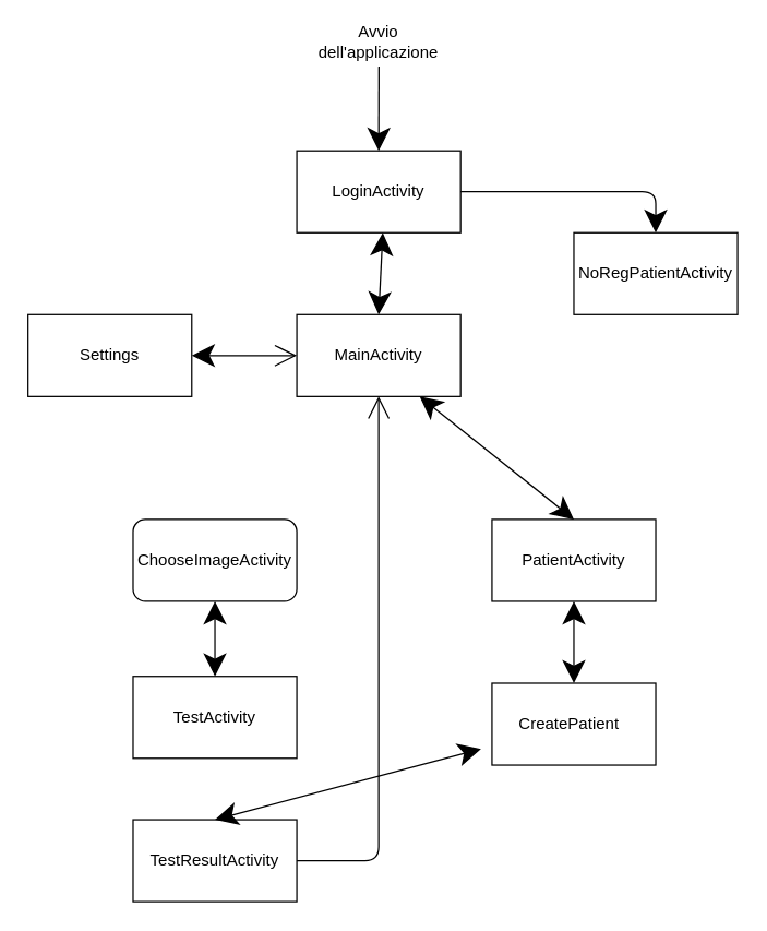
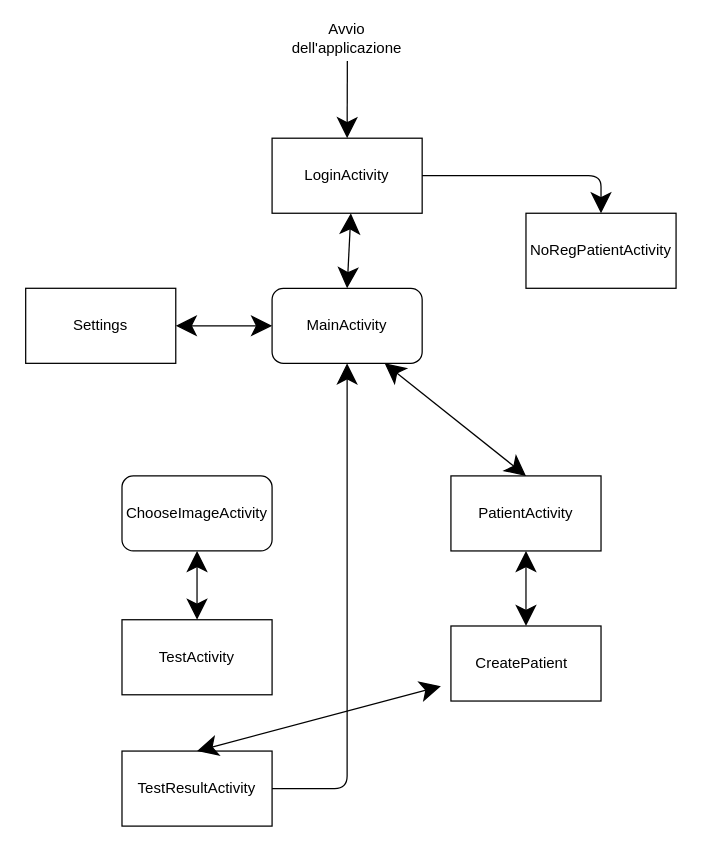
  <mxCell id="0" />
  <mxCell id="1" parent="0" />
  <mxCell id="2" value="Avvio dell'applicazione" style="text;html=1;strokeColor=none;fillColor=none;align=center;verticalAlign=middle;whiteSpace=wrap;rounded=0;hachureGap=4;pointerEvents=0;" vertex="1" parent="1"><mxGeometry x="254" y="20" width="46" height="20" as="geometry" /></mxCell>
  <mxCell id="3" value="LoginActivity" style="rounded=0;whiteSpace=wrap;html=1;hachureGap=4;pointerEvents=0;" vertex="1" parent="1"><mxGeometry x="217" y="110" width="120" height="60" as="geometry" /></mxCell>
- <mxCell id="4" value="MainActivity" style="rounded=0;whiteSpace=wrap;html=1;hachureGap=4;pointerEvents=0;" vertex="1" parent="1"><mxGeometry x="217" y="230" width="120" height="60" as="geometry" /></mxCell>
+ <mxCell id="4" value="MainActivity" style="whiteSpace=wrap;html=1;hachureGap=4;pointerEvents=0;rounded=1;" vertex="1" parent="1"><mxGeometry x="217" y="230" width="120" height="60" as="geometry" /></mxCell>
  <mxCell id="5" value="NoRegPatientActivity" style="rounded=0;whiteSpace=wrap;html=1;hachureGap=4;pointerEvents=0;" vertex="1" parent="1"><mxGeometry x="420" y="170" width="120" height="60" as="geometry" /></mxCell>
  <mxCell id="6" value="" style="endArrow=classic;html=1;startSize=14;endSize=14;sourcePerimeterSpacing=8;targetPerimeterSpacing=8;exitX=0.504;exitY=1.41;exitDx=0;exitDy=0;exitPerimeter=0;entryX=0.5;entryY=0;entryDx=0;entryDy=0;" edge="1" parent="1" source="2" target="3"><mxGeometry width="50" height="50" relative="1" as="geometry"><mxPoint x="260" y="270" as="sourcePoint" /><mxPoint x="310" y="220" as="targetPoint" /></mxGeometry></mxCell>
  <mxCell id="7" value="" style="endArrow=classic;startArrow=classic;html=1;startSize=14;endSize=14;sourcePerimeterSpacing=8;targetPerimeterSpacing=8;entryX=0.525;entryY=1;entryDx=0;entryDy=0;entryPerimeter=0;exitX=0.5;exitY=0;exitDx=0;exitDy=0;" edge="1" parent="1" source="4" target="3"><mxGeometry width="50" height="50" relative="1" as="geometry"><mxPoint x="260" y="270" as="sourcePoint" /><mxPoint x="310" y="220" as="targetPoint" /></mxGeometry></mxCell>
  <mxCell id="8" value="" style="endArrow=classic;html=1;startSize=14;endSize=14;sourcePerimeterSpacing=8;targetPerimeterSpacing=8;exitX=1;exitY=0.5;exitDx=0;exitDy=0;entryX=0.5;entryY=0;entryDx=0;entryDy=0;" edge="1" parent="1" source="3" target="5"><mxGeometry width="50" height="50" relative="1" as="geometry"><mxPoint x="260" y="270" as="sourcePoint" /><mxPoint x="450" y="150" as="targetPoint" /><Array as="points"><mxPoint x="480" y="140" /></Array></mxGeometry></mxCell>
  <mxCell id="9" value="Settings" style="rounded=0;whiteSpace=wrap;html=1;hachureGap=4;pointerEvents=0;" vertex="1" parent="1"><mxGeometry x="20" y="230" width="120" height="60" as="geometry" /></mxCell>
- <mxCell id="10" value="" style="endArrow=open;startArrow=classic;html=1;startSize=14;endSize=14;sourcePerimeterSpacing=8;targetPerimeterSpacing=8;exitX=1;exitY=0.5;exitDx=0;exitDy=0;entryX=0;entryY=0.5;entryDx=0;entryDy=0;" edge="1" parent="1" source="9" target="4"><mxGeometry width="50" height="50" relative="1" as="geometry"><mxPoint x="260" y="270" as="sourcePoint" /><mxPoint x="310" y="220" as="targetPoint" /></mxGeometry></mxCell>
+ <mxCell id="10" value="" style="endArrow=classic;startArrow=classic;html=1;startSize=14;endSize=14;sourcePerimeterSpacing=8;targetPerimeterSpacing=8;exitX=1;exitY=0.5;exitDx=0;exitDy=0;entryX=0;entryY=0.5;entryDx=0;entryDy=0;" edge="1" parent="1" source="9" target="4"><mxGeometry width="50" height="50" relative="1" as="geometry"><mxPoint x="260" y="270" as="sourcePoint" /><mxPoint x="310" y="220" as="targetPoint" /></mxGeometry></mxCell>
  <mxCell id="11" value="CreatePatient&lt;span style=&quot;white-space: pre&quot;&gt;&#09;&lt;/span&gt;" style="rounded=0;whiteSpace=wrap;html=1;hachureGap=4;pointerEvents=0;" vertex="1" parent="1"><mxGeometry x="360" y="500" width="120" height="60" as="geometry" /></mxCell>
  <mxCell id="12" value="PatientActivity" style="rounded=0;whiteSpace=wrap;html=1;hachureGap=4;pointerEvents=0;" vertex="1" parent="1"><mxGeometry x="360" y="380" width="120" height="60" as="geometry" /></mxCell>
  <mxCell id="13" value="" style="endArrow=classic;startArrow=classic;html=1;startSize=14;endSize=14;sourcePerimeterSpacing=8;targetPerimeterSpacing=8;exitX=0.5;exitY=0;exitDx=0;exitDy=0;entryX=0.75;entryY=1;entryDx=0;entryDy=0;" edge="1" parent="1" source="12" target="4"><mxGeometry width="50" height="50" relative="1" as="geometry"><mxPoint x="260" y="370" as="sourcePoint" /><mxPoint x="310" y="320" as="targetPoint" /></mxGeometry></mxCell>
  <mxCell id="14" value="" style="endArrow=classic;startArrow=classic;html=1;startSize=14;endSize=14;sourcePerimeterSpacing=8;targetPerimeterSpacing=8;exitX=0.5;exitY=0;exitDx=0;exitDy=0;entryX=0.5;entryY=1;entryDx=0;entryDy=0;" edge="1" parent="1" source="11" target="12"><mxGeometry width="50" height="50" relative="1" as="geometry"><mxPoint x="260" y="370" as="sourcePoint" /><mxPoint x="310" y="320" as="targetPoint" /></mxGeometry></mxCell>
  <mxCell id="15" value="ChooseImageActivity" style="whiteSpace=wrap;html=1;hachureGap=4;pointerEvents=0;rounded=1;" vertex="1" parent="1"><mxGeometry x="97" y="380" width="120" height="60" as="geometry" /></mxCell>
  <mxCell id="16" value="TestActivity" style="rounded=0;whiteSpace=wrap;html=1;hachureGap=4;pointerEvents=0;" vertex="1" parent="1"><mxGeometry x="97" y="495" width="120" height="60" as="geometry" /></mxCell>
  <mxCell id="17" value="TestResultActivity" style="rounded=0;whiteSpace=wrap;html=1;hachureGap=4;pointerEvents=0;" vertex="1" parent="1"><mxGeometry x="97" y="600" width="120" height="60" as="geometry" /></mxCell>
  <mxCell id="18" value="" style="endArrow=classic;startArrow=classic;html=1;startSize=14;endSize=14;sourcePerimeterSpacing=8;targetPerimeterSpacing=8;exitX=0.5;exitY=0;exitDx=0;exitDy=0;" edge="1" parent="1" source="17" target="11"><mxGeometry width="50" height="50" relative="1" as="geometry"><mxPoint x="260" y="530" as="sourcePoint" /><mxPoint x="310" y="480" as="targetPoint" /></mxGeometry></mxCell>
  <mxCell id="19" value="" style="endArrow=classic;startArrow=classic;html=1;startSize=14;endSize=14;sourcePerimeterSpacing=8;targetPerimeterSpacing=8;entryX=0.5;entryY=1;entryDx=0;entryDy=0;exitX=0.5;exitY=0;exitDx=0;exitDy=0;" edge="1" parent="1" source="16" target="15"><mxGeometry width="50" height="50" relative="1" as="geometry"><mxPoint x="190" y="480" as="sourcePoint" /><mxPoint x="167" y="565" as="targetPoint" /></mxGeometry></mxCell>
- <mxCell id="20" value="" style="endArrow=open;html=1;startSize=14;endSize=14;sourcePerimeterSpacing=8;targetPerimeterSpacing=8;exitX=1;exitY=0.5;exitDx=0;exitDy=0;entryX=0.5;entryY=1;entryDx=0;entryDy=0;" edge="1" parent="1" source="17" target="4"><mxGeometry width="50" height="50" relative="1" as="geometry"><mxPoint x="260" y="520" as="sourcePoint" /><mxPoint x="310" y="470" as="targetPoint" /><Array as="points"><mxPoint x="277" y="630" /></Array></mxGeometry></mxCell>
+ <mxCell id="20" value="" style="endArrow=classic;html=1;startSize=14;endSize=14;sourcePerimeterSpacing=8;targetPerimeterSpacing=8;exitX=1;exitY=0.5;exitDx=0;exitDy=0;entryX=0.5;entryY=1;entryDx=0;entryDy=0;" edge="1" parent="1" source="17" target="4"><mxGeometry width="50" height="50" relative="1" as="geometry"><mxPoint x="260" y="520" as="sourcePoint" /><mxPoint x="310" y="470" as="targetPoint" /><Array as="points"><mxPoint x="277" y="630" /></Array></mxGeometry></mxCell>
